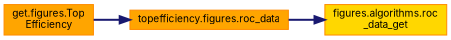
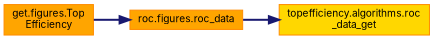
  digraph {
    fontname=Inter
    rankdir=RL
    node [color=darkorange fillcolor=orange fontname=Inter fontsize=10 shape=record style=filled]
    edge [color=midnightblue dir=back fontname=Inter fontsize=10 labelfontname=Helvetica labelfontsize=10 style=bold]
-   n1 [fillcolor=gold fontcolor=black height=0.2 label="figures.algorithms.roc\l_data_get" width=0.4]
-   n2 [height=0.2 label="topefficiency.figures.roc_data" width=0.4]
+   n1 [fillcolor=gold fontcolor=black height=0.2 label="topefficiency.algorithms.roc\l_data_get" width=0.4]
+   n2 [height=0.2 label="roc.figures.roc_data" width=0.4]
    n3 [height=0.2 label="get.figures.Top\lEfficiency" width=0.4]
    n1 -> n2
    n2 -> n3
  }
